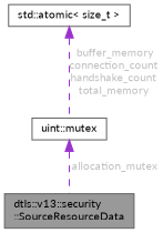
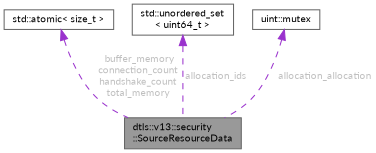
  digraph {
    fontname=Lato
    node [color=gray40 fillcolor=white fontname=Lato fontsize=10 shape=box style=filled]
    edge [color=darkorchid3 dir=back fontcolor=grey fontname=Lato fontsize=10 labelfontname=Helvetica labelfontsize=10 style=dashed]
    n1 [fillcolor=grey60 fontcolor=black height=0.2 label="dtls::v13::security\l::SourceResourceData" width=0.4]
    n2 [height=0.2 label="std::atomic\< size_t \>" width=0.4]
+   n3 [height=0.2 label="std::unordered_set\l\< uint64_t \>" width=0.4]
    n4 [height=0.2 label="uint::mutex" width=0.4]
-   n2 -> n4 [label=" buffer_memory\nconnection_count\nhandshake_count\ntotal_memory"]
-   n4 -> n1 [label=" allocation_mutex"]
+   n2 -> n1 [label=" buffer_memory\nconnection_count\nhandshake_count\ntotal_memory"]
+   n3 -> n1 [label=" allocation_ids"]
+   n4 -> n1 [label=" allocation_allocation"]
  }
